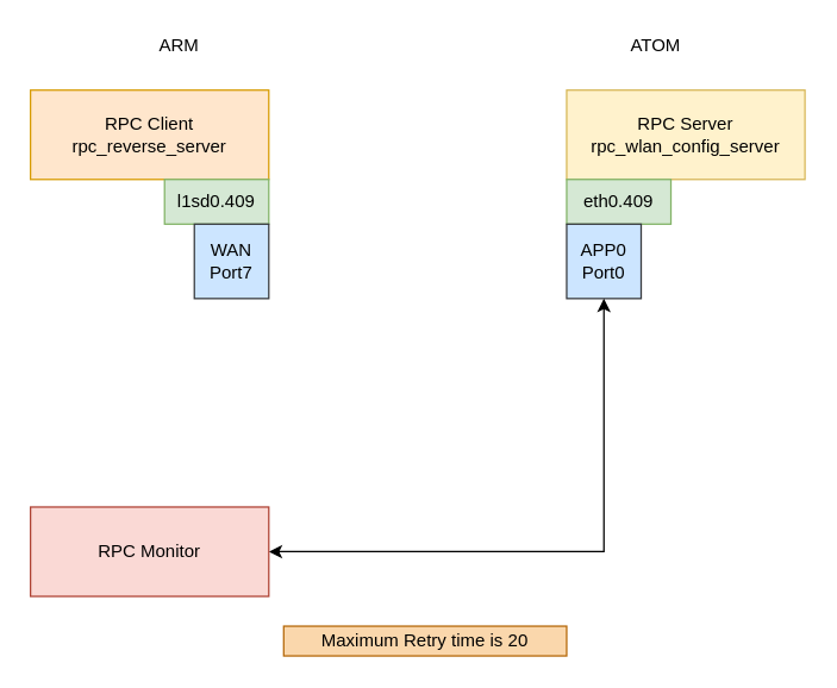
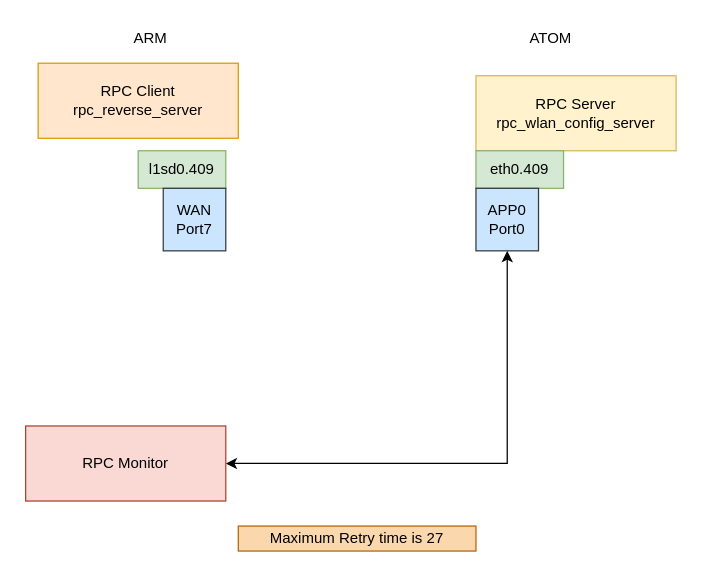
  <mxCell id="0" />
  <mxCell id="1" parent="0" />
- <mxCell id="2" value="RPC Client&lt;br&gt;rpc_reverse_server" style="rounded=0;whiteSpace=wrap;html=1;fillColor=#ffe6cc;strokeColor=#d79b00;" parent="1" vertex="1"><mxGeometry x="20" y="60" width="160" height="60" as="geometry" /></mxCell>
+ <mxCell id="2" value="RPC Client&lt;br&gt;rpc_reverse_server" style="rounded=0;whiteSpace=wrap;html=1;fillColor=#ffe6cc;strokeColor=#d79b00;" parent="1" vertex="1"><mxGeometry x="30" y="50" width="160" height="60" as="geometry" /></mxCell>
  <mxCell id="3" value="RPC Server&lt;br&gt;rpc_wlan_config_server" style="rounded=0;whiteSpace=wrap;html=1;fillColor=#fff2cc;strokeColor=#d6b656;" parent="1" vertex="1"><mxGeometry x="380" y="60" width="160" height="60" as="geometry" /></mxCell>
  <mxCell id="4" value="ARM" style="text;html=1;strokeColor=none;fillColor=none;align=center;verticalAlign=middle;whiteSpace=wrap;rounded=0;" parent="1" vertex="1"><mxGeometry x="100" y="20" width="40" height="20" as="geometry" /></mxCell>
  <mxCell id="5" value="ATOM" style="text;html=1;strokeColor=none;fillColor=none;align=center;verticalAlign=middle;whiteSpace=wrap;rounded=0;" parent="1" vertex="1"><mxGeometry x="420" y="20" width="40" height="20" as="geometry" /></mxCell>
  <mxCell id="6" value="l1sd0.409" style="rounded=0;whiteSpace=wrap;html=1;fillColor=#d5e8d4;strokeColor=#82b366;" parent="1" vertex="1"><mxGeometry x="110" y="120" width="70" height="30" as="geometry" /></mxCell>
  <mxCell id="7" value="eth0.409" style="rounded=0;whiteSpace=wrap;html=1;fillColor=#d5e8d4;strokeColor=#82b366;" parent="1" vertex="1"><mxGeometry x="380" y="120" width="70" height="30" as="geometry" /></mxCell>
  <mxCell id="8" value="WAN&lt;br&gt;Port7" style="rounded=0;whiteSpace=wrap;html=1;fillColor=#cce5ff;strokeColor=#36393d;" parent="1" vertex="1"><mxGeometry x="130" y="150" width="50" height="50" as="geometry" /></mxCell>
  <mxCell id="9" value="APP0&lt;br&gt;Port0" style="rounded=0;whiteSpace=wrap;html=1;fillColor=#cce5ff;strokeColor=#36393d;" parent="1" vertex="1"><mxGeometry x="380" y="150" width="50" height="50" as="geometry" /></mxCell>
  <mxCell id="10" style="edgeStyle=orthogonalEdgeStyle;rounded=0;orthogonalLoop=1;jettySize=auto;html=1;exitX=1;exitY=0.5;exitDx=0;exitDy=0;startArrow=classic;startFill=1;" parent="1" source="11" target="9" edge="1"><mxGeometry relative="1" as="geometry" /></mxCell>
  <mxCell id="11" value="RPC Monitor" style="rounded=0;whiteSpace=wrap;html=1;fillColor=#fad9d5;strokeColor=#ae4132;" parent="1" vertex="1"><mxGeometry x="20" y="340" width="160" height="60" as="geometry" /></mxCell>
- <mxCell id="12" value="Maximum Retry time is 20" style="text;html=1;strokeColor=#b46504;fillColor=#fad7ac;align=center;verticalAlign=middle;whiteSpace=wrap;rounded=0;" parent="1" vertex="1"><mxGeometry x="190" y="420" width="190" height="20" as="geometry" /></mxCell>
+ <mxCell id="12" value="Maximum Retry time is 27" style="text;html=1;strokeColor=#b46504;fillColor=#fad7ac;align=center;verticalAlign=middle;whiteSpace=wrap;rounded=0;" parent="1" vertex="1"><mxGeometry x="190" y="420" width="190" height="20" as="geometry" /></mxCell>
